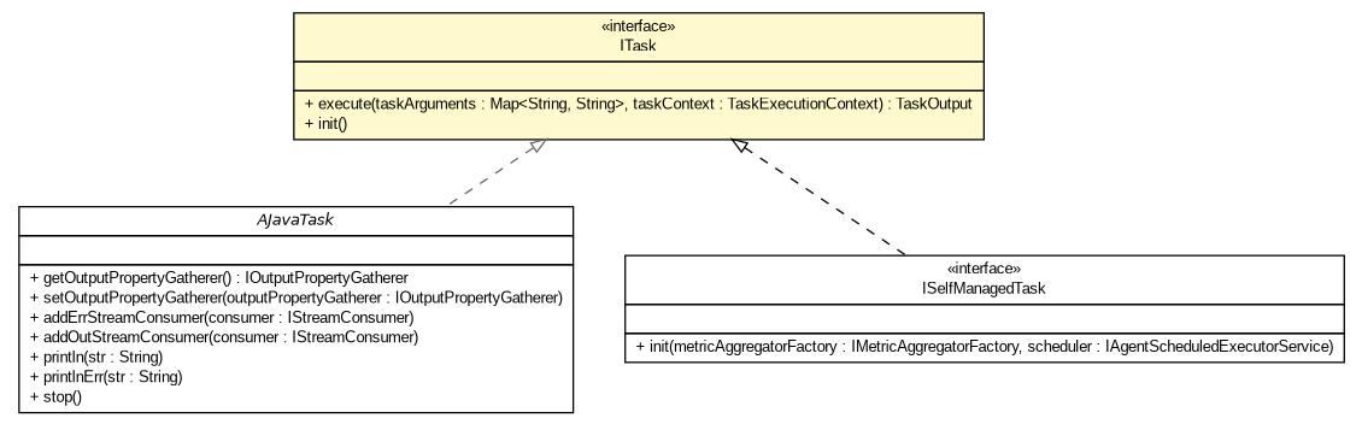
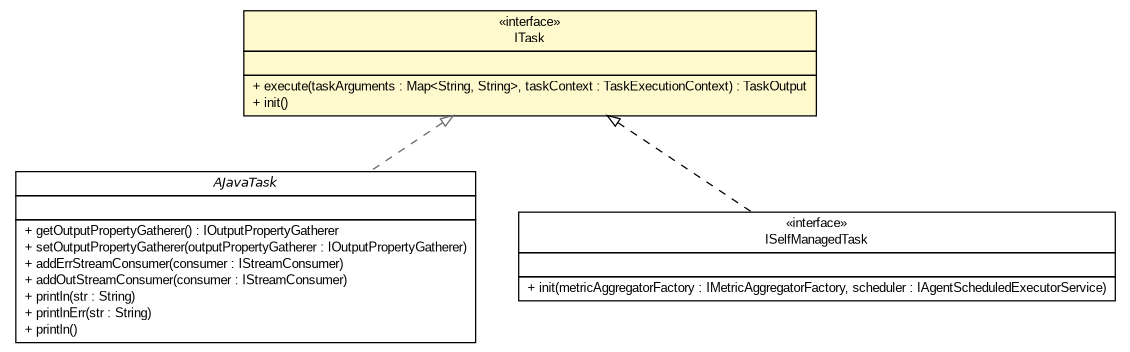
  digraph {
    fontname="Liberation Sans"
    nodesep=0.25
    ranksep=0.5
    node [fontcolor=black fontname="Liberation Sans" fontsize=10.0 shape=plaintext]
    edge [arrowtail=empty dir=back fontname="Liberation Sans" fontsize=10 headport=p labelfontname=Helvetica labelfontsize=10 style=dashed tailport=p]
-   n1 [label=<<table title="com.singularity.ee.agent.systemagent.api.AJavaTask" border="0" cellborder="1" cellspacing="0" cellpadding="2" port="p" href="./AJavaTask.html"> 		<tr><td><table border="0" cellspacing="0" cellpadding="1"> <tr><td align="center" balign="center"><font face="Helvetica-Oblique"> AJavaTask </font></td></tr> 		</table></td></tr> 		<tr><td><table border="0" cellspacing="0" cellpadding="1"> <tr><td align="left" balign="left">  </td></tr> 		</table></td></tr> 		<tr><td><table border="0" cellspacing="0" cellpadding="1"> <tr><td align="left" balign="left"> + getOutputPropertyGatherer() : IOutputPropertyGatherer </td></tr> <tr><td align="left" balign="left"> + setOutputPropertyGatherer(outputPropertyGatherer : IOutputPropertyGatherer) </td></tr> <tr><td align="left" balign="left"> + addErrStreamConsumer(consumer : IStreamConsumer) </td></tr> <tr><td align="left" balign="left"> + addOutStreamConsumer(consumer : IStreamConsumer) </td></tr> <tr><td align="left" balign="left"> + println(str : String) </td></tr> <tr><td align="left" balign="left"> + printlnErr(str : String) </td></tr> <tr><td align="left" balign="left"> + stop() </td></tr> 		</table></td></tr> 		</table>>]
+   n1 [label=<<table title="com.singularity.ee.agent.systemagent.api.AJavaTask" border="0" cellborder="1" cellspacing="0" cellpadding="2" port="p" href="./AJavaTask.html"> 		<tr><td><table border="0" cellspacing="0" cellpadding="1"> <tr><td align="center" balign="center"><font face="Helvetica-Oblique"> AJavaTask </font></td></tr> 		</table></td></tr> 		<tr><td><table border="0" cellspacing="0" cellpadding="1"> <tr><td align="left" balign="left">  </td></tr> 		</table></td></tr> 		<tr><td><table border="0" cellspacing="0" cellpadding="1"> <tr><td align="left" balign="left"> + getOutputPropertyGatherer() : IOutputPropertyGatherer </td></tr> <tr><td align="left" balign="left"> + setOutputPropertyGatherer(outputPropertyGatherer : IOutputPropertyGatherer) </td></tr> <tr><td align="left" balign="left"> + addErrStreamConsumer(consumer : IStreamConsumer) </td></tr> <tr><td align="left" balign="left"> + addOutStreamConsumer(consumer : IStreamConsumer) </td></tr> <tr><td align="left" balign="left"> + println(str : String) </td></tr> <tr><td align="left" balign="left"> + printlnErr(str : String) </td></tr> <tr><td align="left" balign="left"> + println() </td></tr> 		</table></td></tr> 		</table>>]
    n2 [label=<<table title="com.singularity.ee.agent.systemagent.api.ISelfManagedTask" border="0" cellborder="1" cellspacing="0" cellpadding="2" port="p" href="./ISelfManagedTask.html"> 		<tr><td><table border="0" cellspacing="0" cellpadding="1"> <tr><td align="center" balign="center"> &#171;interface&#187; </td></tr> <tr><td align="center" balign="center"> ISelfManagedTask </td></tr> 		</table></td></tr> 		<tr><td><table border="0" cellspacing="0" cellpadding="1"> <tr><td align="left" balign="left">  </td></tr> 		</table></td></tr> 		<tr><td><table border="0" cellspacing="0" cellpadding="1"> <tr><td align="left" balign="left"> + init(metricAggregatorFactory : IMetricAggregatorFactory, scheduler : IAgentScheduledExecutorService) </td></tr> 		</table></td></tr> 		</table>>]
    n3 [label=<<table title="com.singularity.ee.agent.systemagent.api.ITask" border="0" cellborder="1" cellspacing="0" cellpadding="2" port="p" bgcolor="lemonChiffon" href="./ITask.html"> 		<tr><td><table border="0" cellspacing="0" cellpadding="1"> <tr><td align="center" balign="center"> &#171;interface&#187; </td></tr> <tr><td align="center" balign="center"> ITask </td></tr> 		</table></td></tr> 		<tr><td><table border="0" cellspacing="0" cellpadding="1"> <tr><td align="left" balign="left">  </td></tr> 		</table></td></tr> 		<tr><td><table border="0" cellspacing="0" cellpadding="1"> <tr><td align="left" balign="left"> + execute(taskArguments : Map&lt;String, String&gt;, taskContext : TaskExecutionContext) : TaskOutput </td></tr> <tr><td align="left" balign="left"> + init() </td></tr> 		</table></td></tr> 		</table>>]
    n3 -> n1 [color=gray40]
    n3 -> n2 [color=black]
  }
